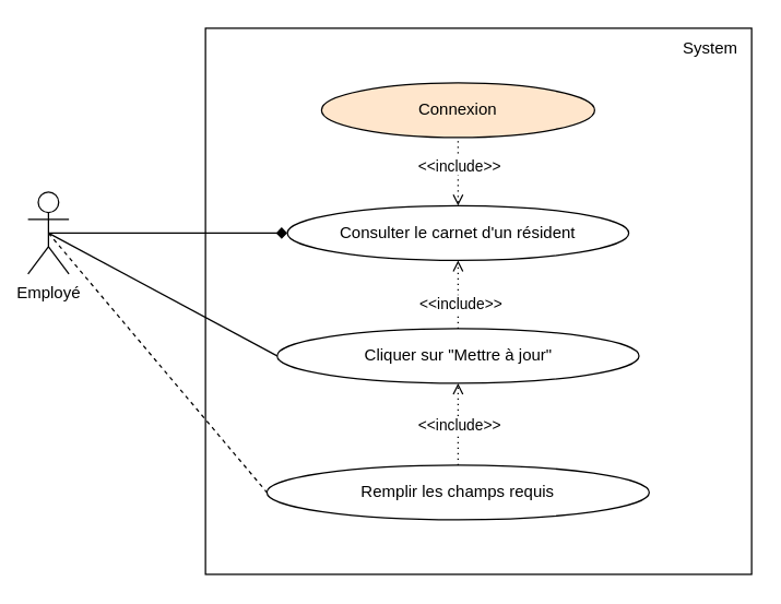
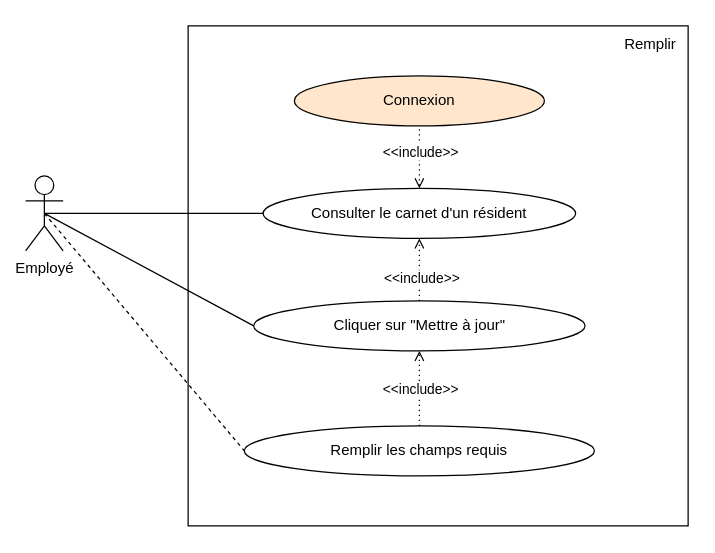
  <mxCell id="0" />
  <mxCell id="1" parent="0" />
  <mxCell id="2" value="" style="whiteSpace=wrap;html=1;aspect=fixed;" vertex="1" parent="1"><mxGeometry x="150" y="20" width="400" height="400" as="geometry" /></mxCell>
- <mxCell id="3" value="System" style="text;html=1;strokeColor=none;fillColor=none;align=center;verticalAlign=middle;whiteSpace=wrap;rounded=0;" vertex="1" parent="1"><mxGeometry x="490" y="20" width="60" height="30" as="geometry" /></mxCell>
+ <mxCell id="3" value="Remplir" style="text;html=1;strokeColor=none;fillColor=none;align=center;verticalAlign=middle;whiteSpace=wrap;rounded=0;" vertex="1" parent="1"><mxGeometry x="490" y="20" width="60" height="30" as="geometry" /></mxCell>
  <mxCell id="4" value="Employé" style="shape=umlActor;verticalLabelPosition=bottom;verticalAlign=top;html=1;outlineConnect=0;" vertex="1" parent="1"><mxGeometry x="20" y="140" width="30" height="60" as="geometry" /></mxCell>
  <mxCell id="5" value="Connexion" style="ellipse;whiteSpace=wrap;html=1;fillColor=#ffe6cc;" vertex="1" parent="1"><mxGeometry x="235" y="60" width="200" height="40" as="geometry" /></mxCell>
  <mxCell id="6" value="Consulter le carnet d'un résident" style="ellipse;whiteSpace=wrap;html=1;" vertex="1" parent="1"><mxGeometry x="210" y="150" width="250" height="40" as="geometry" /></mxCell>
  <mxCell id="7" value="" style="endArrow=none;dashed=1;html=1;dashPattern=1 3;strokeWidth=1;rounded=0;exitX=0.5;exitY=0;exitDx=0;exitDy=0;startArrow=open;startFill=0;" edge="1" parent="1" source="6" target="5"><mxGeometry width="50" height="50" relative="1" as="geometry"><mxPoint x="340" y="230" as="sourcePoint" /><mxPoint x="390" y="180" as="targetPoint" /></mxGeometry></mxCell>
  <mxCell id="8" value="&amp;lt;&amp;lt;include&amp;gt;&amp;gt;" style="edgeLabel;html=1;align=center;verticalAlign=middle;resizable=0;points=[];" vertex="1" connectable="0" parent="7"><mxGeometry x="0.2" relative="1" as="geometry"><mxPoint as="offset" /></mxGeometry></mxCell>
  <mxCell id="9" value="Cliquer sur &quot;Mettre à jour&quot;" style="ellipse;whiteSpace=wrap;html=1;" vertex="1" parent="1"><mxGeometry x="202.5" y="240" width="265" height="40" as="geometry" /></mxCell>
  <mxCell id="10" value="" style="endArrow=open;dashed=1;html=1;dashPattern=1 3;strokeWidth=1;rounded=0;entryX=0.5;entryY=1;entryDx=0;entryDy=0;exitX=0.5;exitY=0;exitDx=0;exitDy=0;startArrow=none;startFill=0;endFill=0;" edge="1" parent="1" source="9" target="6"><mxGeometry width="50" height="50" relative="1" as="geometry"><mxPoint x="325" y="260" as="sourcePoint" /><mxPoint x="375" y="210" as="targetPoint" /></mxGeometry></mxCell>
  <mxCell id="11" value="&amp;lt;&amp;lt;include&amp;gt;&amp;gt;" style="edgeLabel;html=1;align=center;verticalAlign=middle;resizable=0;points=[];" vertex="1" connectable="0" parent="10"><mxGeometry x="-0.24" y="-1" relative="1" as="geometry"><mxPoint as="offset" /></mxGeometry></mxCell>
- <mxCell id="12" value="" style="endArrow=diamond;html=1;rounded=0;strokeWidth=1;exitX=0.5;exitY=0.5;exitDx=0;exitDy=0;exitPerimeter=0;entryX=0;entryY=0.5;entryDx=0;entryDy=0;" edge="1" parent="1" source="4" target="6"><mxGeometry width="50" height="50" relative="1" as="geometry"><mxPoint x="290" y="230" as="sourcePoint" /><mxPoint x="340" y="180" as="targetPoint" /></mxGeometry></mxCell>
+ <mxCell id="12" value="" style="endArrow=none;html=1;rounded=0;strokeWidth=1;exitX=0.5;exitY=0.5;exitDx=0;exitDy=0;exitPerimeter=0;entryX=0;entryY=0.5;entryDx=0;entryDy=0;" edge="1" parent="1" source="4" target="6"><mxGeometry width="50" height="50" relative="1" as="geometry"><mxPoint x="290" y="230" as="sourcePoint" /><mxPoint x="340" y="180" as="targetPoint" /></mxGeometry></mxCell>
  <mxCell id="13" value="" style="endArrow=none;html=1;rounded=0;strokeWidth=1;exitX=0.5;exitY=0.5;exitDx=0;exitDy=0;exitPerimeter=0;entryX=0;entryY=0.5;entryDx=0;entryDy=0;" edge="1" parent="1" source="4" target="9"><mxGeometry width="50" height="50" relative="1" as="geometry"><mxPoint x="290" y="230" as="sourcePoint" /><mxPoint x="340" y="180" as="targetPoint" /></mxGeometry></mxCell>
  <mxCell id="14" value="Remplir les champs requis" style="ellipse;whiteSpace=wrap;html=1;" vertex="1" parent="1"><mxGeometry x="195" y="340" width="280" height="40" as="geometry" /></mxCell>
  <mxCell id="15" value="" style="endArrow=open;dashed=1;html=1;dashPattern=1 3;strokeWidth=1;rounded=0;exitX=0.5;exitY=0;exitDx=0;exitDy=0;entryX=0.5;entryY=1;entryDx=0;entryDy=0;startArrow=none;startFill=0;endFill=0;" edge="1" parent="1" source="14" target="9"><mxGeometry width="50" height="50" relative="1" as="geometry"><mxPoint x="290" y="230" as="sourcePoint" /><mxPoint x="340" y="180" as="targetPoint" /></mxGeometry></mxCell>
  <mxCell id="16" value="&amp;lt;&amp;lt;include&amp;gt;&amp;gt;" style="edgeLabel;html=1;align=center;verticalAlign=middle;resizable=0;points=[];" vertex="1" connectable="0" parent="15"><mxGeometry relative="1" as="geometry"><mxPoint as="offset" /></mxGeometry></mxCell>
  <mxCell id="17" value="" style="endArrow=none;html=1;rounded=0;strokeWidth=1;exitX=0.5;exitY=0.5;exitDx=0;exitDy=0;exitPerimeter=0;entryX=0;entryY=0.5;entryDx=0;entryDy=0;dashed=1;" edge="1" parent="1" source="4" target="14"><mxGeometry width="50" height="50" relative="1" as="geometry"><mxPoint x="290" y="230" as="sourcePoint" /><mxPoint x="340" y="180" as="targetPoint" /></mxGeometry></mxCell>
